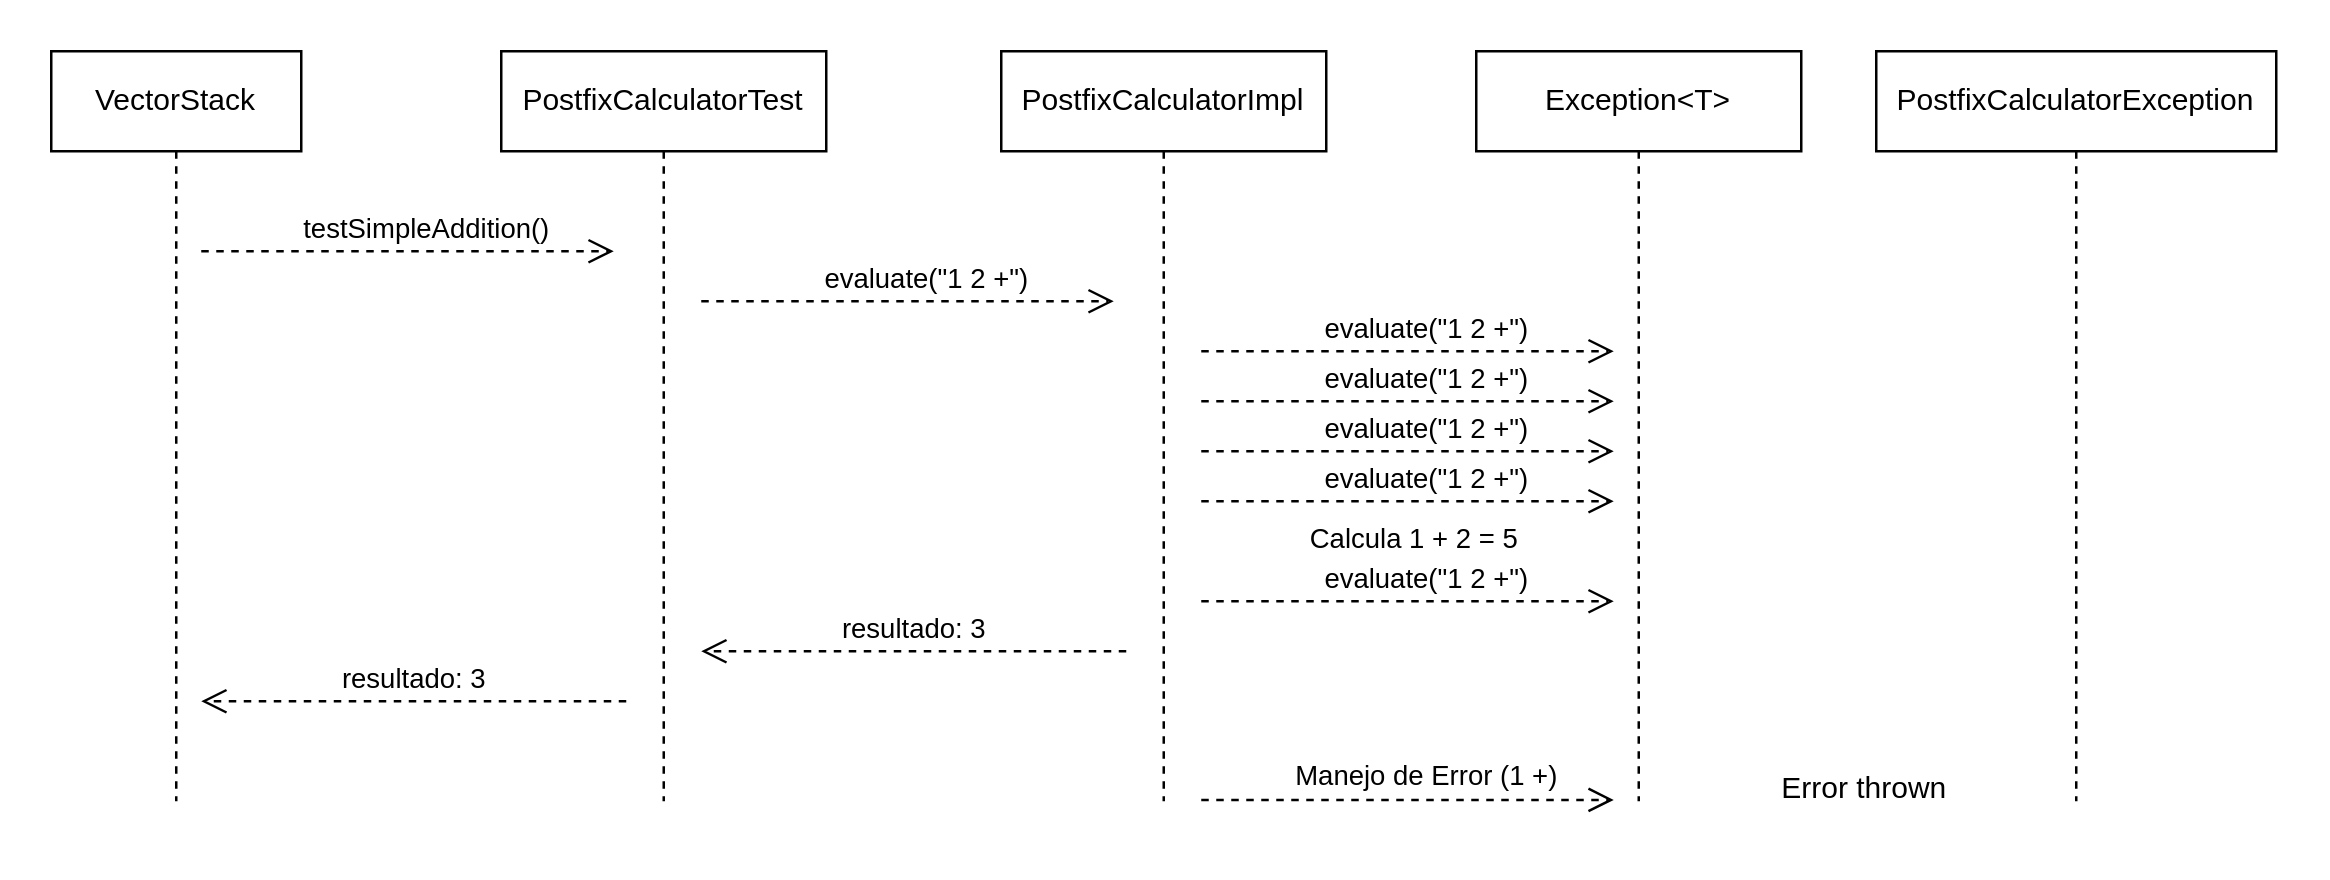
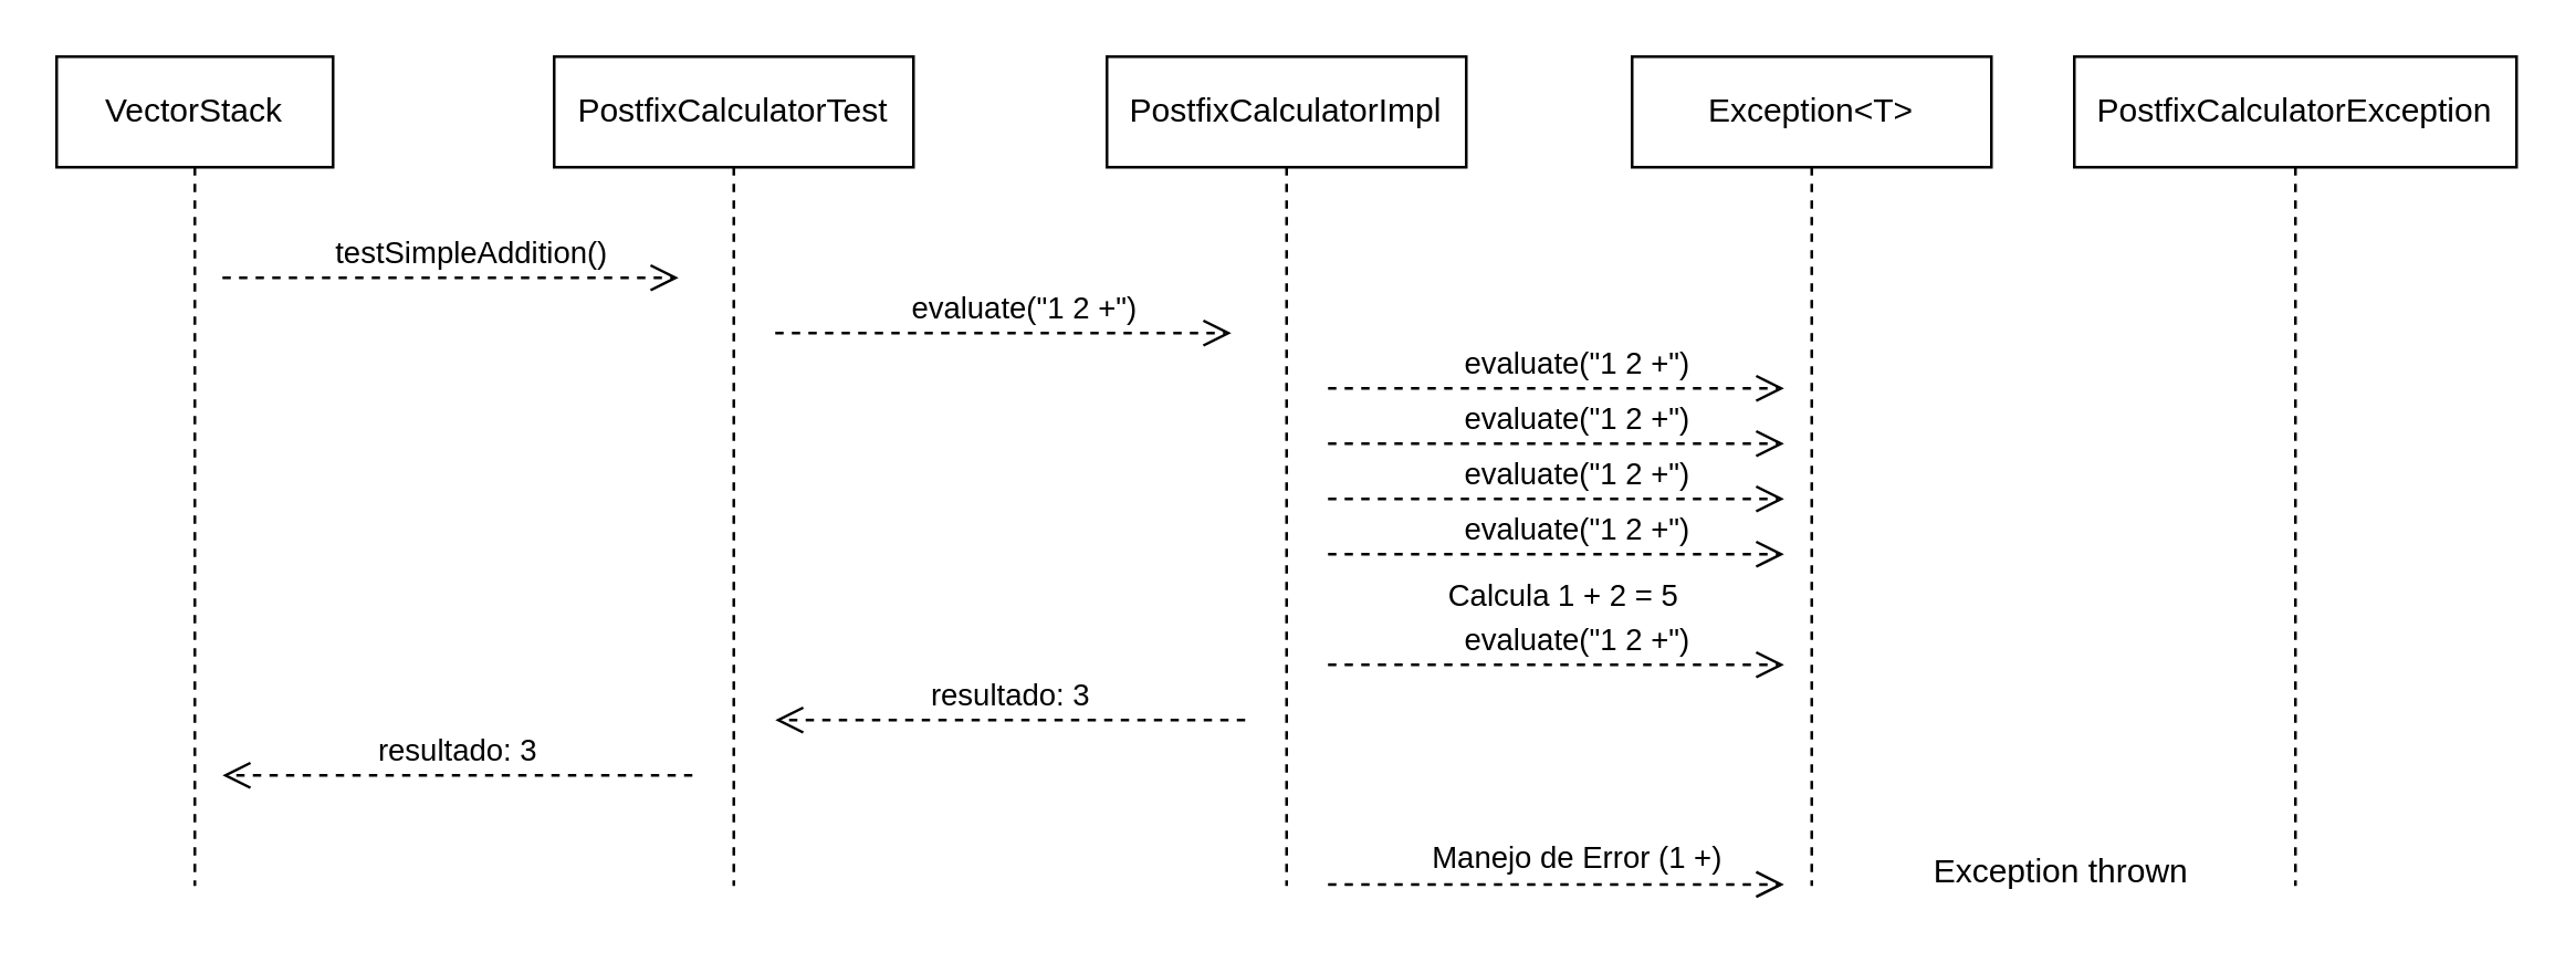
  <mxCell id="0" />
  <mxCell id="1" parent="0" />
  <mxCell id="2" value="VectorStack" style="shape=umlLifeline;perimeter=lifelinePerimeter;whiteSpace=wrap;html=1;container=0;dropTarget=0;collapsible=0;recursiveResize=0;outlineConnect=0;portConstraint=eastwest;newEdgeStyle={&quot;edgeStyle&quot;:&quot;elbowEdgeStyle&quot;,&quot;elbow&quot;:&quot;vertical&quot;,&quot;curved&quot;:0,&quot;rounded&quot;:0};" parent="1" vertex="1"><mxGeometry x="20" y="20" width="100" height="300" as="geometry" /></mxCell>
  <mxCell id="3" value="PostfixCalculatorTest" style="shape=umlLifeline;perimeter=lifelinePerimeter;whiteSpace=wrap;html=1;container=0;dropTarget=0;collapsible=0;recursiveResize=0;outlineConnect=0;portConstraint=eastwest;newEdgeStyle={&quot;edgeStyle&quot;:&quot;elbowEdgeStyle&quot;,&quot;elbow&quot;:&quot;vertical&quot;,&quot;curved&quot;:0,&quot;rounded&quot;:0};" parent="1" vertex="1"><mxGeometry x="200" y="20" width="130" height="300" as="geometry" /></mxCell>
  <mxCell id="4" value="resultado: 3" style="html=1;verticalAlign=bottom;endArrow=open;dashed=1;endSize=8;edgeStyle=elbowEdgeStyle;elbow=vertical;curved=0;rounded=0;" parent="1" edge="1"><mxGeometry relative="1" as="geometry"><mxPoint x="80" y="280" as="targetPoint" /><Array as="points"><mxPoint x="175" y="280" /></Array><mxPoint x="250" y="280" as="sourcePoint" /></mxGeometry></mxCell>
  <mxCell id="5" value=" testSimpleAddition()" style="html=1;verticalAlign=bottom;endArrow=open;dashed=1;endSize=8;edgeStyle=elbowEdgeStyle;elbow=vertical;curved=0;rounded=0;" parent="1" edge="1"><mxGeometry x="0.091" relative="1" as="geometry"><mxPoint x="245" y="100" as="targetPoint" /><Array as="points"><mxPoint x="160" y="100" /></Array><mxPoint x="80" y="100" as="sourcePoint" /><mxPoint as="offset" /></mxGeometry></mxCell>
  <mxCell id="6" value=" evaluate(&quot;1 2 +&quot;)" style="html=1;verticalAlign=bottom;endArrow=open;dashed=1;endSize=8;edgeStyle=elbowEdgeStyle;elbow=vertical;curved=0;rounded=0;" edge="1" parent="1"><mxGeometry x="0.091" relative="1" as="geometry"><mxPoint x="445" y="120" as="targetPoint" /><Array as="points"><mxPoint x="360" y="120" /></Array><mxPoint x="280" y="120" as="sourcePoint" /><mxPoint as="offset" /></mxGeometry></mxCell>
  <mxCell id="7" value="resultado: 3" style="html=1;verticalAlign=bottom;endArrow=open;dashed=1;endSize=8;edgeStyle=elbowEdgeStyle;elbow=vertical;curved=0;rounded=0;" edge="1" parent="1"><mxGeometry relative="1" as="geometry"><mxPoint x="280" y="260" as="targetPoint" /><Array as="points"><mxPoint x="375" y="260" /></Array><mxPoint x="450" y="260" as="sourcePoint" /></mxGeometry></mxCell>
  <mxCell id="8" value=" PostfixCalculatorImpl" style="shape=umlLifeline;perimeter=lifelinePerimeter;whiteSpace=wrap;html=1;container=0;dropTarget=0;collapsible=0;recursiveResize=0;outlineConnect=0;portConstraint=eastwest;newEdgeStyle={&quot;edgeStyle&quot;:&quot;elbowEdgeStyle&quot;,&quot;elbow&quot;:&quot;vertical&quot;,&quot;curved&quot;:0,&quot;rounded&quot;:0};" vertex="1" parent="1"><mxGeometry x="400" y="20" width="130" height="300" as="geometry" /></mxCell>
  <mxCell id="9" value=" evaluate(&quot;1 2 +&quot;)" style="html=1;verticalAlign=bottom;endArrow=open;dashed=1;endSize=8;edgeStyle=elbowEdgeStyle;elbow=vertical;curved=0;rounded=0;" edge="1" parent="1"><mxGeometry x="0.091" relative="1" as="geometry"><mxPoint x="645" y="140" as="targetPoint" /><Array as="points"><mxPoint x="560" y="140" /></Array><mxPoint x="480" y="140" as="sourcePoint" /><mxPoint as="offset" /></mxGeometry></mxCell>
  <mxCell id="10" value=" evaluate(&quot;1 2 +&quot;)" style="html=1;verticalAlign=bottom;endArrow=open;dashed=1;endSize=8;edgeStyle=elbowEdgeStyle;elbow=vertical;curved=0;rounded=0;" edge="1" parent="1"><mxGeometry x="0.091" relative="1" as="geometry"><mxPoint x="645" y="160" as="targetPoint" /><Array as="points"><mxPoint x="560" y="160" /></Array><mxPoint x="480" y="160" as="sourcePoint" /><mxPoint as="offset" /></mxGeometry></mxCell>
  <mxCell id="11" value=" evaluate(&quot;1 2 +&quot;)" style="html=1;verticalAlign=bottom;endArrow=open;dashed=1;endSize=8;edgeStyle=elbowEdgeStyle;elbow=vertical;curved=0;rounded=0;" edge="1" parent="1"><mxGeometry x="0.091" relative="1" as="geometry"><mxPoint x="645" y="180" as="targetPoint" /><Array as="points"><mxPoint x="560" y="180" /></Array><mxPoint x="480" y="180" as="sourcePoint" /><mxPoint as="offset" /></mxGeometry></mxCell>
  <mxCell id="12" value=" evaluate(&quot;1 2 +&quot;)" style="html=1;verticalAlign=bottom;endArrow=open;dashed=1;endSize=8;edgeStyle=elbowEdgeStyle;elbow=vertical;curved=0;rounded=0;" edge="1" parent="1"><mxGeometry x="0.091" relative="1" as="geometry"><mxPoint x="645" y="200" as="targetPoint" /><Array as="points"><mxPoint x="560" y="200" /></Array><mxPoint x="480" y="200" as="sourcePoint" /><mxPoint as="offset" /></mxGeometry></mxCell>
  <mxCell id="13" value=" evaluate(&quot;1 2 +&quot;)" style="html=1;verticalAlign=bottom;endArrow=open;dashed=1;endSize=8;edgeStyle=elbowEdgeStyle;elbow=vertical;curved=0;rounded=0;" edge="1" parent="1"><mxGeometry x="0.091" relative="1" as="geometry"><mxPoint x="645" y="240" as="targetPoint" /><Array as="points"><mxPoint x="560" y="240" /></Array><mxPoint x="480" y="240" as="sourcePoint" /><mxPoint as="offset" /></mxGeometry></mxCell>
  <mxCell id="14" value="&lt;font style=&quot;font-size: 11px;&quot;&gt;Calcula &lt;span class=&quot;hljs-number&quot;&gt;1&lt;/span&gt; + &lt;span class=&quot;hljs-number&quot;&gt;2&lt;/span&gt; = &lt;span class=&quot;hljs-number&quot;&gt;5&lt;/span&gt;&lt;/font&gt;" style="text;html=1;align=center;verticalAlign=middle;resizable=0;points=[];autosize=1;strokeColor=none;fillColor=none;" vertex="1" parent="1"><mxGeometry x="510" y="200" width="110" height="30" as="geometry" /></mxCell>
  <mxCell id="15" value=" Exception&amp;lt;T&amp;gt;" style="shape=umlLifeline;perimeter=lifelinePerimeter;whiteSpace=wrap;html=1;container=0;dropTarget=0;collapsible=0;recursiveResize=0;outlineConnect=0;portConstraint=eastwest;newEdgeStyle={&quot;edgeStyle&quot;:&quot;elbowEdgeStyle&quot;,&quot;elbow&quot;:&quot;vertical&quot;,&quot;curved&quot;:0,&quot;rounded&quot;:0};" vertex="1" parent="1"><mxGeometry x="590" y="20" width="130" height="300" as="geometry" /></mxCell>
  <mxCell id="16" value=" PostfixCalculatorException" style="shape=umlLifeline;perimeter=lifelinePerimeter;whiteSpace=wrap;html=1;container=0;dropTarget=0;collapsible=0;recursiveResize=0;outlineConnect=0;portConstraint=eastwest;newEdgeStyle={&quot;edgeStyle&quot;:&quot;elbowEdgeStyle&quot;,&quot;elbow&quot;:&quot;vertical&quot;,&quot;curved&quot;:0,&quot;rounded&quot;:0};" vertex="1" parent="1"><mxGeometry x="750" y="20" width="160" height="300" as="geometry" /></mxCell>
  <mxCell id="17" value=" Manejo de Error (1 +)" style="html=1;verticalAlign=bottom;endArrow=open;dashed=1;endSize=8;edgeStyle=elbowEdgeStyle;elbow=vertical;curved=0;rounded=0;" edge="1" parent="1"><mxGeometry x="0.091" relative="1" as="geometry"><mxPoint x="645" y="319.47" as="targetPoint" /><Array as="points"><mxPoint x="560" y="319.47" /></Array><mxPoint x="480" y="319.47" as="sourcePoint" /><mxPoint as="offset" /></mxGeometry></mxCell>
- <mxCell id="18" value="Error thrown" style="text;html=1;align=center;verticalAlign=middle;resizable=0;points=[];autosize=1;strokeColor=none;fillColor=none;" vertex="1" parent="1"><mxGeometry x="685" y="300" width="120" height="30" as="geometry" /></mxCell>
+ <mxCell id="18" value="Exception thrown" style="text;html=1;align=center;verticalAlign=middle;resizable=0;points=[];autosize=1;strokeColor=none;fillColor=none;" vertex="1" parent="1"><mxGeometry x="685" y="300" width="120" height="30" as="geometry" /></mxCell>
